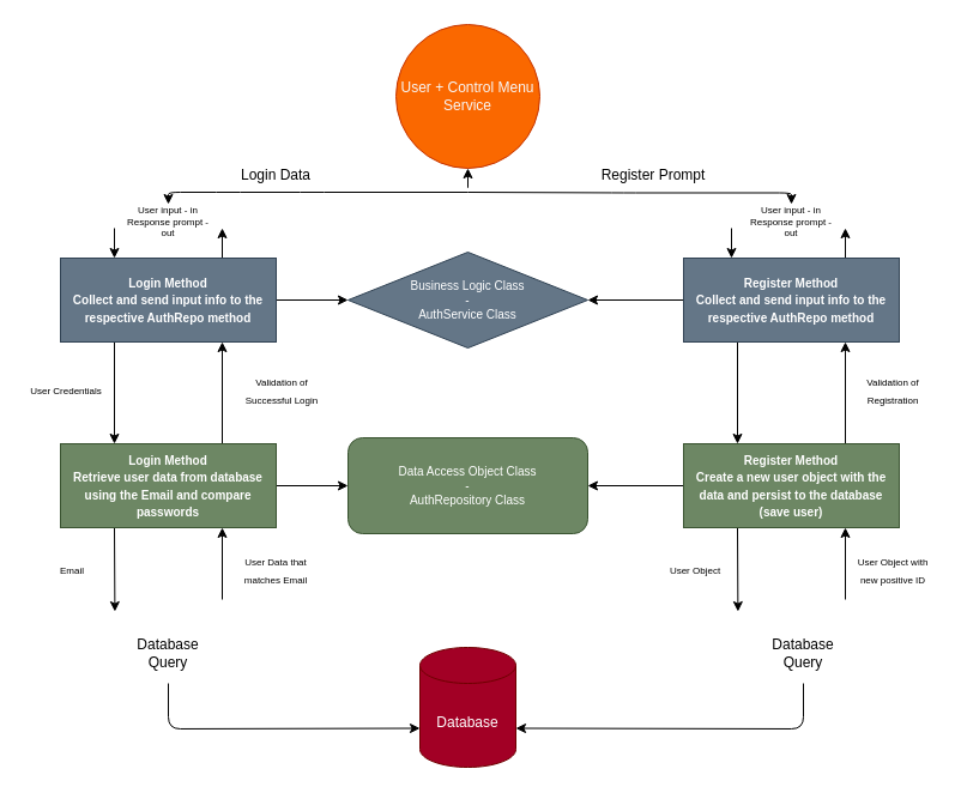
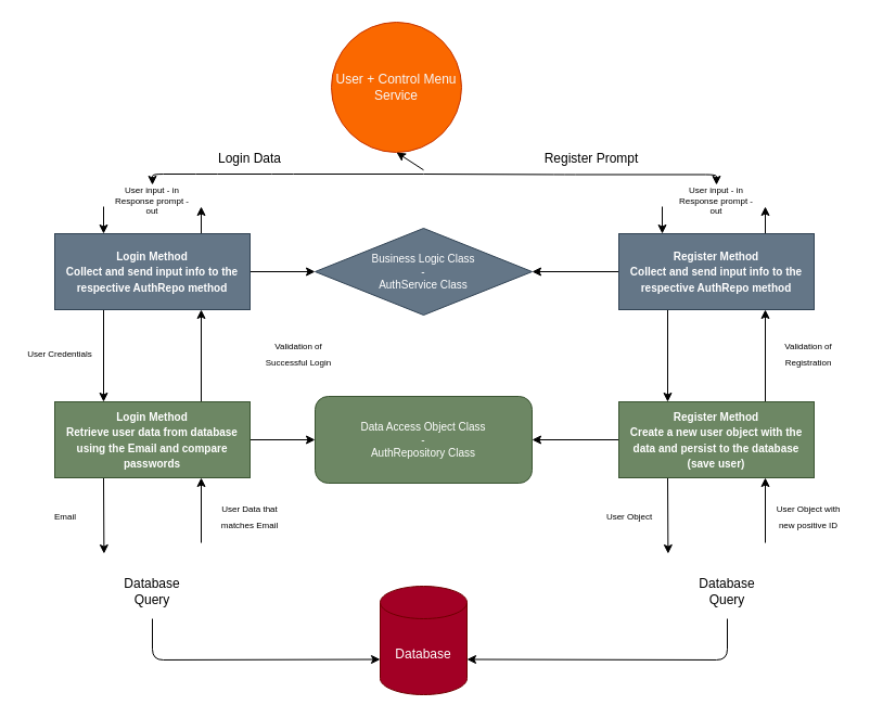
  <mxCell id="0" />
  <mxCell id="1" parent="0" />
- <mxCell id="2" value="&lt;font color=&quot;#f7f7f7&quot;&gt;User + Control Menu Service&lt;/font&gt;" style="ellipse;whiteSpace=wrap;html=1;aspect=fixed;fillColor=#fa6800;fontColor=#000000;strokeColor=#C73500;" parent="1" vertex="1"><mxGeometry x="330" y="20" width="120" height="120" as="geometry" /></mxCell>
+ <mxCell id="2" value="&lt;font color=&quot;#f7f7f7&quot;&gt;User + Control Menu Service&lt;/font&gt;" style="ellipse;whiteSpace=wrap;html=1;aspect=fixed;fillColor=#fa6800;fontColor=#000000;strokeColor=#C73500;" parent="1" vertex="1"><mxGeometry x="305" y="20" width="120" height="120" as="geometry" /></mxCell>
  <mxCell id="3" style="edgeStyle=none;html=1;exitX=1;exitY=0.5;exitDx=0;exitDy=0;entryX=0;entryY=0.5;entryDx=0;entryDy=0;fontSize=14;" parent="1" source="7" target="12" edge="1"><mxGeometry relative="1" as="geometry" /></mxCell>
  <mxCell id="4" style="edgeStyle=none;html=1;exitX=0.25;exitY=1;exitDx=0;exitDy=0;entryX=0.25;entryY=0;entryDx=0;entryDy=0;fontSize=14;" parent="1" source="7" target="20" edge="1"><mxGeometry relative="1" as="geometry" /></mxCell>
  <mxCell id="5" style="edgeStyle=none;html=1;exitX=0.75;exitY=0;exitDx=0;exitDy=0;fontSize=14;" parent="1" source="7" edge="1"><mxGeometry relative="1" as="geometry"><mxPoint x="185" y="190" as="targetPoint" /></mxGeometry></mxCell>
  <mxCell id="6" style="edgeStyle=none;html=1;fontSize=14;entryX=0.25;entryY=0;entryDx=0;entryDy=0;" parent="1" target="7" edge="1"><mxGeometry relative="1" as="geometry"><mxPoint x="95.4" y="190" as="targetPoint" /><mxPoint x="95" y="190" as="sourcePoint" /><Array as="points" /></mxGeometry></mxCell>
  <mxCell id="7" value="&lt;b style=&quot;font-size: 10px&quot;&gt;Login Method&lt;br&gt;Collect and send input info to the respective AuthRepo method&lt;br&gt;&lt;/b&gt;" style="rounded=0;whiteSpace=wrap;html=1;fillColor=#647687;fontColor=#ffffff;strokeColor=#314354;" parent="1" vertex="1"><mxGeometry x="50" y="215" width="180" height="70" as="geometry" /></mxCell>
  <mxCell id="8" style="edgeStyle=none;html=1;exitX=0;exitY=0.5;exitDx=0;exitDy=0;entryX=1;entryY=0.5;entryDx=0;entryDy=0;fontSize=14;" parent="1" source="11" target="12" edge="1"><mxGeometry relative="1" as="geometry" /></mxCell>
  <mxCell id="9" style="edgeStyle=none;html=1;exitX=0.25;exitY=1;exitDx=0;exitDy=0;entryX=0.25;entryY=0;entryDx=0;entryDy=0;fontSize=14;" parent="1" source="11" target="25" edge="1"><mxGeometry relative="1" as="geometry" /></mxCell>
  <mxCell id="10" style="edgeStyle=none;html=1;exitX=0.75;exitY=0;exitDx=0;exitDy=0;fontSize=14;" parent="1" source="11" edge="1"><mxGeometry relative="1" as="geometry"><mxPoint x="705" y="190" as="targetPoint" /></mxGeometry></mxCell>
  <mxCell id="11" value="&lt;b style=&quot;font-size: 10px&quot;&gt;Register Method&lt;br&gt;Collect and send input info to the respective AuthRepo method&lt;br&gt;&lt;/b&gt;" style="rounded=0;whiteSpace=wrap;html=1;fillColor=#647687;fontColor=#ffffff;strokeColor=#314354;" parent="1" vertex="1"><mxGeometry x="570" y="215" width="180" height="70" as="geometry" /></mxCell>
  <mxCell id="12" value="&lt;font size=&quot;1&quot;&gt;Business Logic Class&lt;br&gt;-&lt;br&gt;AuthService Class&lt;/font&gt;" style="rhombus;whiteSpace=wrap;html=1;fontSize=10;fillColor=#647687;fontColor=#ffffff;strokeColor=#314354;" parent="1" vertex="1"><mxGeometry x="290" y="210" width="200" height="80" as="geometry" /></mxCell>
  <mxCell id="13" style="edgeStyle=none;html=1;fontSize=14;exitX=0;exitY=0.5;exitDx=0;exitDy=0;exitPerimeter=0;" parent="1" edge="1"><mxGeometry relative="1" as="geometry"><mxPoint x="660" y="170" as="targetPoint" /><mxPoint x="390.005" y="159.995" as="sourcePoint" /><Array as="points"><mxPoint x="520" y="160.49" /><mxPoint x="660" y="160.49" /></Array></mxGeometry></mxCell>
  <mxCell id="14" style="edgeStyle=none;html=1;fontSize=14;" parent="1" edge="1"><mxGeometry relative="1" as="geometry"><mxPoint x="390" y="160" as="sourcePoint" /><mxPoint x="140" y="170" as="targetPoint" /><Array as="points"><mxPoint x="260" y="160" /><mxPoint x="190" y="160" /><mxPoint x="140" y="160" /></Array></mxGeometry></mxCell>
  <mxCell id="15" style="edgeStyle=none;html=1;exitX=1;exitY=0.5;exitDx=0;exitDy=0;exitPerimeter=0;entryX=0.5;entryY=1;entryDx=0;entryDy=0;fontSize=14;" parent="1" target="2" edge="1"><mxGeometry relative="1" as="geometry"><mxPoint x="390.005" y="156.255" as="sourcePoint" /></mxGeometry></mxCell>
  <mxCell id="16" style="edgeStyle=none;html=1;exitX=0.75;exitY=0;exitDx=0;exitDy=0;entryX=0.75;entryY=1;entryDx=0;entryDy=0;fontSize=14;" parent="1" source="20" target="7" edge="1"><mxGeometry relative="1" as="geometry" /></mxCell>
  <mxCell id="17" style="edgeStyle=none;html=1;exitX=0.25;exitY=1;exitDx=0;exitDy=0;fontSize=12;" parent="1" source="20" edge="1"><mxGeometry relative="1" as="geometry"><mxPoint x="95.4" y="510" as="targetPoint" /></mxGeometry></mxCell>
  <mxCell id="18" style="edgeStyle=none;html=1;entryX=0;entryY=0;entryDx=0;entryDy=67.5;entryPerimeter=0;fontSize=12;" parent="1" target="32" edge="1"><mxGeometry relative="1" as="geometry"><mxPoint x="140" y="570" as="sourcePoint" /><Array as="points"><mxPoint x="140" y="608" /></Array></mxGeometry></mxCell>
  <mxCell id="19" style="edgeStyle=none;html=1;exitX=1;exitY=0.5;exitDx=0;exitDy=0;entryX=0;entryY=0.5;entryDx=0;entryDy=0;fontSize=8;" parent="1" source="20" target="29" edge="1"><mxGeometry relative="1" as="geometry" /></mxCell>
  <mxCell id="20" value="&lt;b style=&quot;font-size: 10px&quot;&gt;Login Method&lt;br&gt;Retrieve user data from database using the Email and compare passwords&lt;br&gt;&lt;/b&gt;" style="rounded=0;whiteSpace=wrap;html=1;fillColor=#6d8764;fontColor=#ffffff;strokeColor=#3A5431;" parent="1" vertex="1"><mxGeometry x="50" y="370" width="180" height="70" as="geometry" /></mxCell>
  <mxCell id="21" style="edgeStyle=none;html=1;exitX=0.75;exitY=0;exitDx=0;exitDy=0;entryX=0.75;entryY=1;entryDx=0;entryDy=0;fontSize=14;" parent="1" source="25" target="11" edge="1"><mxGeometry relative="1" as="geometry" /></mxCell>
  <mxCell id="22" style="edgeStyle=none;html=1;exitX=0.25;exitY=1;exitDx=0;exitDy=0;fontSize=12;" parent="1" source="25" edge="1"><mxGeometry relative="1" as="geometry"><mxPoint x="615.4" y="510" as="targetPoint" /></mxGeometry></mxCell>
  <mxCell id="23" style="edgeStyle=none;html=1;entryX=1;entryY=0;entryDx=0;entryDy=67.5;entryPerimeter=0;fontSize=12;" parent="1" target="32" edge="1"><mxGeometry relative="1" as="geometry"><mxPoint x="670" y="570" as="sourcePoint" /><Array as="points"><mxPoint x="670" y="608" /></Array></mxGeometry></mxCell>
  <mxCell id="24" style="edgeStyle=none;html=1;exitX=0;exitY=0.5;exitDx=0;exitDy=0;entryX=1;entryY=0.5;entryDx=0;entryDy=0;fontSize=8;" parent="1" source="25" target="29" edge="1"><mxGeometry relative="1" as="geometry" /></mxCell>
  <mxCell id="25" value="&lt;b style=&quot;font-size: 10px&quot;&gt;Register Method&lt;br&gt;Create a new user object with the data and persist to the database (save user)&lt;br&gt;&lt;/b&gt;" style="rounded=0;whiteSpace=wrap;html=1;fillColor=#6d8764;fontColor=#ffffff;strokeColor=#3A5431;" parent="1" vertex="1"><mxGeometry x="570" y="370" width="180" height="70" as="geometry" /></mxCell>
  <mxCell id="26" style="edgeStyle=none;html=1;fontSize=14;" parent="1" edge="1"><mxGeometry relative="1" as="geometry"><mxPoint x="610" y="215" as="targetPoint" /><mxPoint x="610" y="190" as="sourcePoint" /><Array as="points" /></mxGeometry></mxCell>
  <mxCell id="27" value="&lt;font style=&quot;font-size: 12px&quot;&gt;Login Data&lt;/font&gt;" style="text;html=1;strokeColor=none;fillColor=none;align=center;verticalAlign=middle;whiteSpace=wrap;rounded=0;fontSize=14;" parent="1" vertex="1"><mxGeometry x="190" y="130" width="80" height="30" as="geometry" /></mxCell>
  <mxCell id="28" value="&lt;font style=&quot;font-size: 12px&quot;&gt;Register Prompt&lt;/font&gt;" style="text;html=1;strokeColor=none;fillColor=none;align=center;verticalAlign=middle;whiteSpace=wrap;rounded=0;fontSize=14;" parent="1" vertex="1"><mxGeometry x="500" y="130" width="90" height="30" as="geometry" /></mxCell>
  <mxCell id="29" value="&lt;font size=&quot;1&quot;&gt;Data Access Object Class&lt;br&gt;&lt;/font&gt;-&lt;br&gt;AuthRepository Class" style="whiteSpace=wrap;html=1;fontSize=10;fillColor=#6d8764;fontColor=#ffffff;strokeColor=#3A5431;rounded=1;" parent="1" vertex="1"><mxGeometry x="290" y="365" width="200" height="80" as="geometry" /></mxCell>
  <mxCell id="30" style="edgeStyle=none;html=1;entryX=0.75;entryY=1;entryDx=0;entryDy=0;fontSize=12;" parent="1" target="20" edge="1"><mxGeometry relative="1" as="geometry"><mxPoint x="185" y="500" as="sourcePoint" /></mxGeometry></mxCell>
  <mxCell id="31" style="edgeStyle=none;html=1;entryX=0.75;entryY=1;entryDx=0;entryDy=0;fontSize=12;" parent="1" target="25" edge="1"><mxGeometry relative="1" as="geometry"><mxPoint x="705" y="500" as="sourcePoint" /></mxGeometry></mxCell>
  <mxCell id="32" value="Database" style="shape=cylinder3;whiteSpace=wrap;html=1;boundedLbl=1;backgroundOutline=1;size=15;fontSize=12;fillColor=#a20025;fontColor=#ffffff;strokeColor=#6F0000;" parent="1" vertex="1"><mxGeometry x="350" y="540" width="80" height="100" as="geometry" /></mxCell>
  <mxCell id="33" value="Database Query" style="text;html=1;strokeColor=none;fillColor=none;align=center;verticalAlign=middle;whiteSpace=wrap;rounded=0;fontSize=12;" parent="1" vertex="1"><mxGeometry x="110" y="530" width="60" height="30" as="geometry" /></mxCell>
  <mxCell id="34" value="Database Query" style="text;html=1;strokeColor=none;fillColor=none;align=center;verticalAlign=middle;whiteSpace=wrap;rounded=0;fontSize=12;" parent="1" vertex="1"><mxGeometry x="640" y="530" width="60" height="30" as="geometry" /></mxCell>
  <mxCell id="35" value="&lt;font style=&quot;font-size: 8px&quot;&gt;Email&lt;/font&gt;" style="text;html=1;strokeColor=none;fillColor=none;align=center;verticalAlign=middle;whiteSpace=wrap;rounded=0;fontSize=12;" parent="1" vertex="1"><mxGeometry x="30" y="460" width="60" height="30" as="geometry" /></mxCell>
  <mxCell id="36" value="&lt;font style=&quot;font-size: 8px&quot;&gt;User Data that matches Email&lt;/font&gt;" style="text;html=1;strokeColor=none;fillColor=none;align=center;verticalAlign=middle;whiteSpace=wrap;rounded=0;fontSize=12;" parent="1" vertex="1"><mxGeometry x="200" y="460" width="60" height="30" as="geometry" /></mxCell>
  <mxCell id="37" value="&lt;font style=&quot;font-size: 8px&quot;&gt;User Object&lt;/font&gt;" style="text;html=1;strokeColor=none;fillColor=none;align=center;verticalAlign=middle;whiteSpace=wrap;rounded=0;fontSize=12;" parent="1" vertex="1"><mxGeometry x="550" y="460" width="60" height="30" as="geometry" /></mxCell>
  <mxCell id="38" value="&lt;font style=&quot;font-size: 8px&quot;&gt;User Object with new positive ID&lt;/font&gt;" style="text;html=1;strokeColor=none;fillColor=none;align=center;verticalAlign=middle;whiteSpace=wrap;rounded=0;fontSize=12;" parent="1" vertex="1"><mxGeometry x="710" y="460" width="70" height="30" as="geometry" /></mxCell>
  <mxCell id="39" value="&lt;font style=&quot;font-size: 8px&quot;&gt;Validation of Registration&lt;/font&gt;" style="text;html=1;strokeColor=none;fillColor=none;align=center;verticalAlign=middle;whiteSpace=wrap;rounded=0;fontSize=12;" parent="1" vertex="1"><mxGeometry x="715" y="310" width="60" height="30" as="geometry" /></mxCell>
  <mxCell id="40" value="&lt;font style=&quot;font-size: 8px&quot;&gt;User Credentials&lt;/font&gt;" style="text;html=1;strokeColor=none;fillColor=none;align=center;verticalAlign=middle;whiteSpace=wrap;rounded=0;fontSize=12;" parent="1" vertex="1"><mxGeometry x="20" y="310" width="70" height="30" as="geometry" /></mxCell>
- <mxCell id="41" value="&lt;font style=&quot;font-size: 8px&quot;&gt;Validation of Successful Login&lt;/font&gt;" style="text;html=1;strokeColor=none;fillColor=none;align=center;verticalAlign=middle;whiteSpace=wrap;rounded=0;fontSize=12;" parent="1" vertex="1"><mxGeometry x="200" y="310" width="70" height="30" as="geometry" /></mxCell>
+ <mxCell id="41" value="&lt;font style=&quot;font-size: 8px&quot;&gt;Validation of Successful Login&lt;/font&gt;" style="text;html=1;strokeColor=none;fillColor=none;align=center;verticalAlign=middle;whiteSpace=wrap;rounded=0;fontSize=12;" parent="1" vertex="1"><mxGeometry x="240" y="310" width="70" height="30" as="geometry" /></mxCell>
  <mxCell id="42" value="User input - in&lt;br&gt;Response prompt - out" style="text;html=1;strokeColor=none;fillColor=none;align=center;verticalAlign=middle;whiteSpace=wrap;rounded=0;fontSize=8;" parent="1" vertex="1"><mxGeometry x="100" y="170" width="80" height="30" as="geometry" /></mxCell>
  <mxCell id="43" value="User input - in&lt;br&gt;Response prompt - out" style="text;html=1;strokeColor=none;fillColor=none;align=center;verticalAlign=middle;whiteSpace=wrap;rounded=0;fontSize=8;" parent="1" vertex="1"><mxGeometry x="620" y="170" width="80" height="30" as="geometry" /></mxCell>
